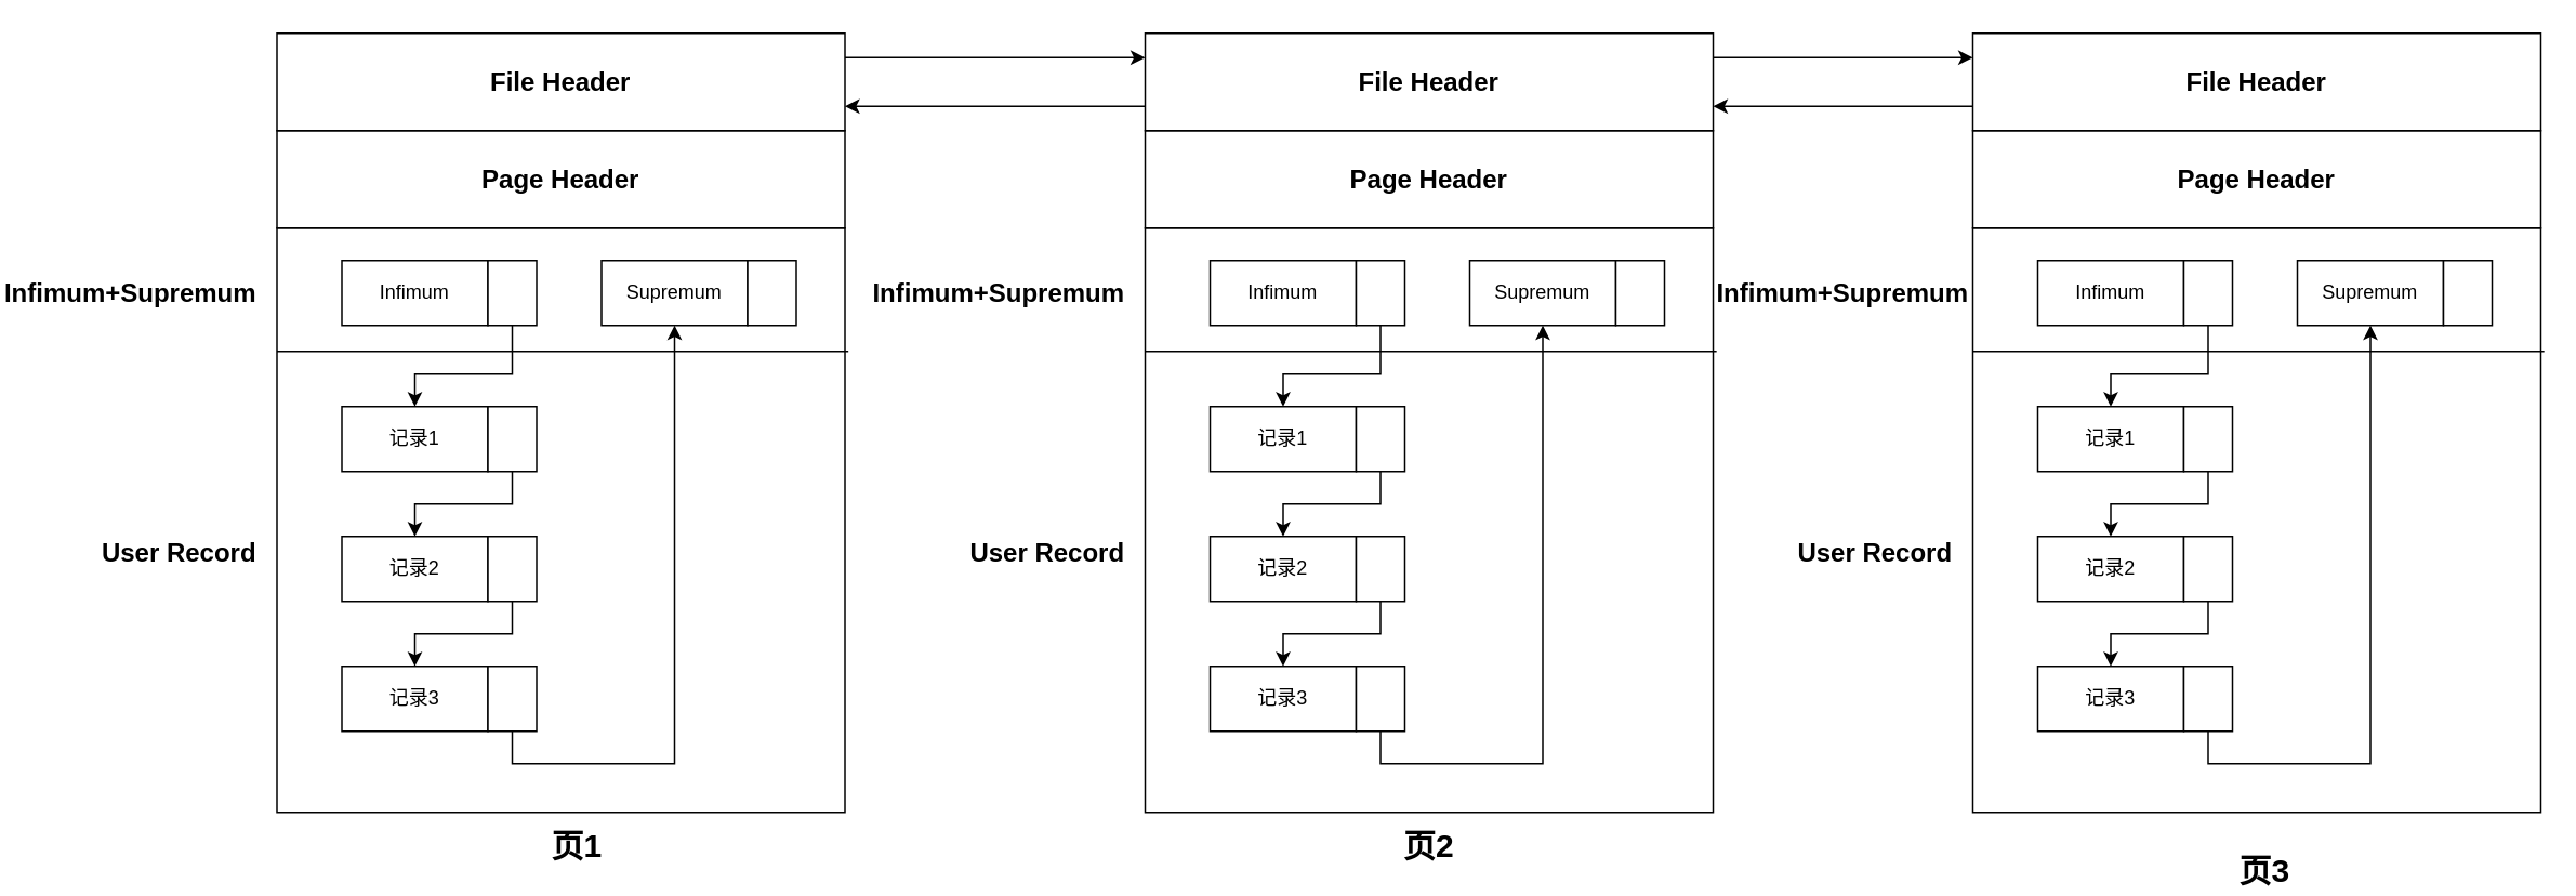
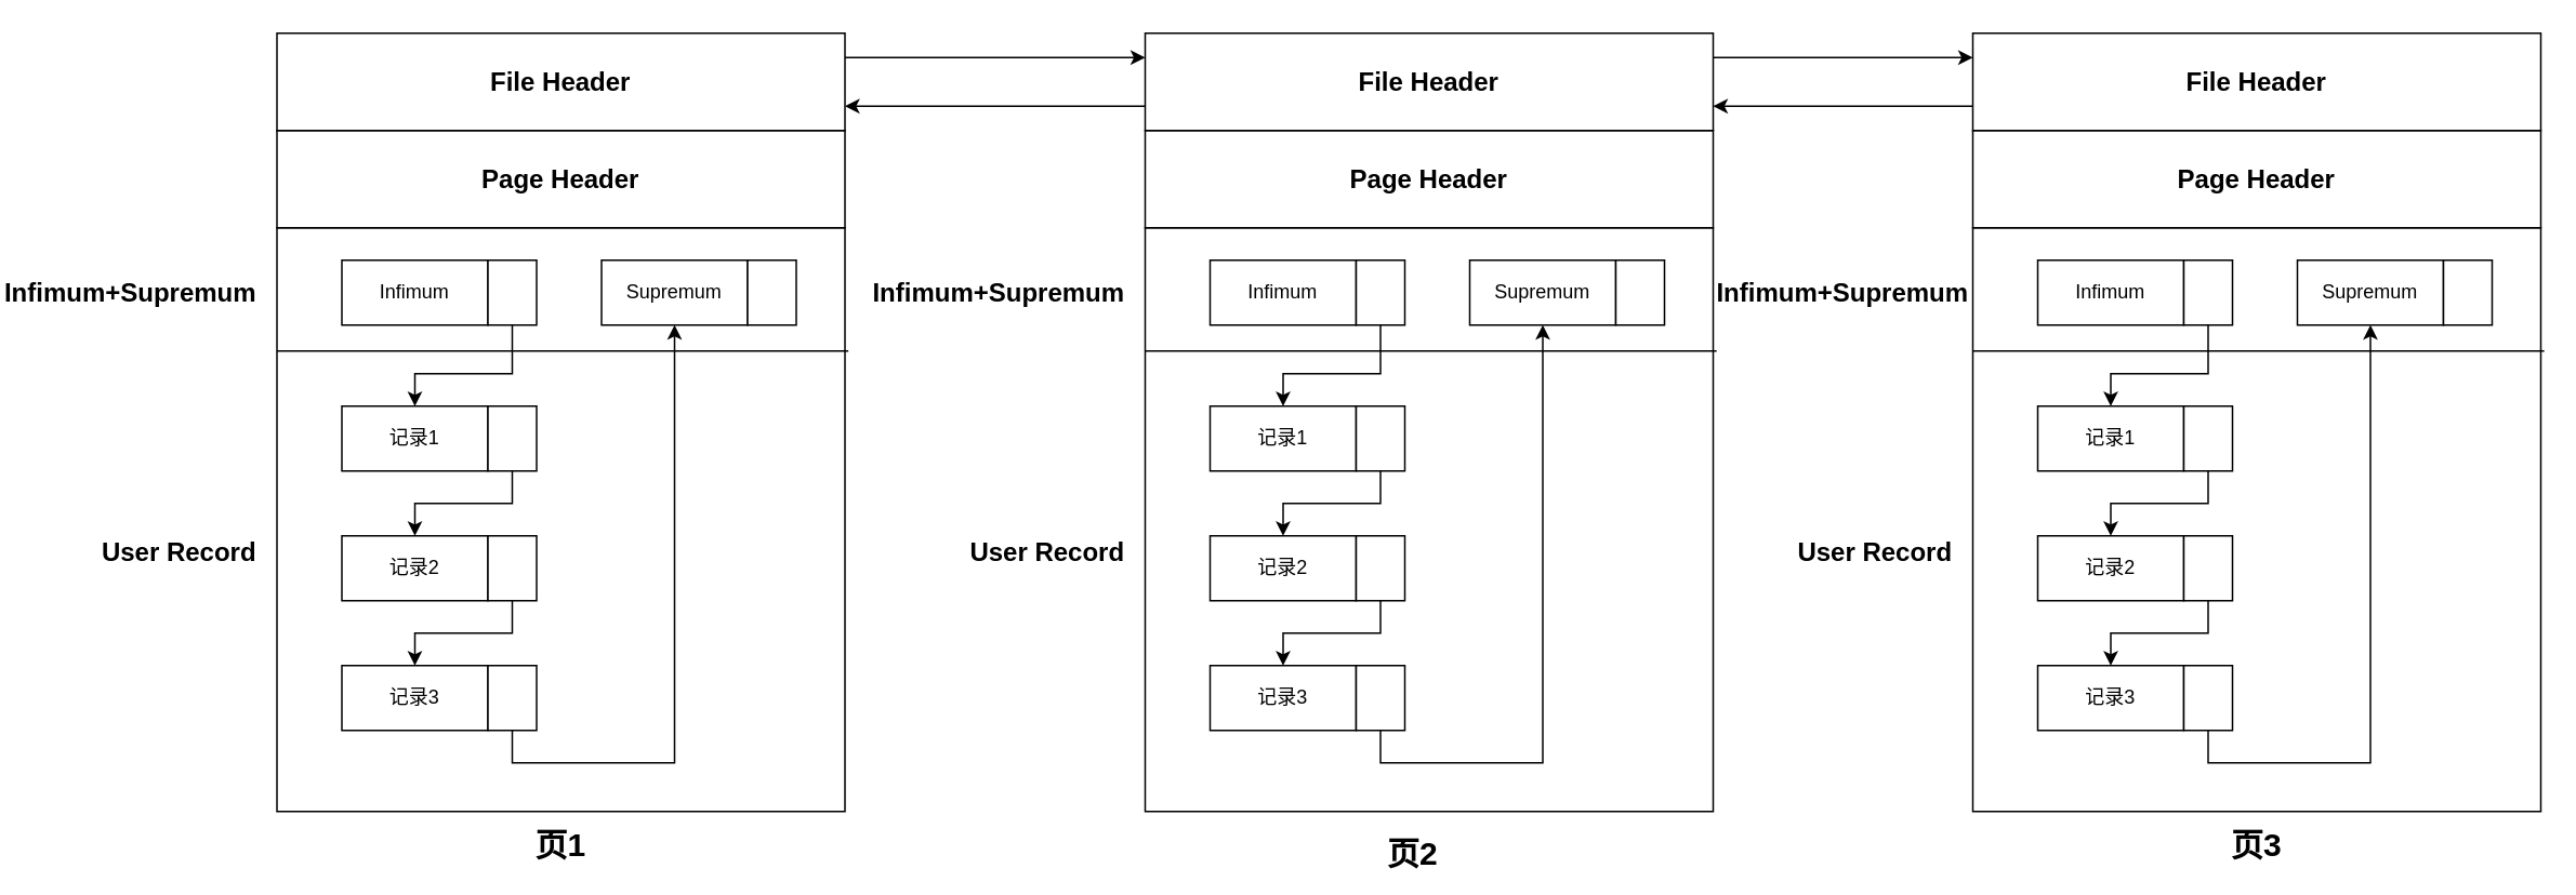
  <mxCell id="0" />
  <mxCell id="1" parent="0" />
  <mxCell id="2" value="" style="rounded=0;whiteSpace=wrap;html=1;" vertex="1" parent="1"><mxGeometry x="705" y="140" width="350" height="360" as="geometry" /></mxCell>
  <mxCell id="3" value="Infimum" style="rounded=0;whiteSpace=wrap;html=1;" vertex="1" parent="1"><mxGeometry x="745" y="160" width="90" height="40" as="geometry" /></mxCell>
  <mxCell id="4" value="Supremum" style="rounded=0;whiteSpace=wrap;html=1;" vertex="1" parent="1"><mxGeometry x="905" y="160" width="90" height="40" as="geometry" /></mxCell>
  <mxCell id="5" style="edgeStyle=orthogonalEdgeStyle;rounded=0;orthogonalLoop=1;jettySize=auto;html=1;exitX=0.5;exitY=1;exitDx=0;exitDy=0;" edge="1" parent="1" source="6" target="8"><mxGeometry relative="1" as="geometry"><Array as="points"><mxPoint x="850" y="230" /><mxPoint x="790" y="230" /></Array></mxGeometry></mxCell>
  <mxCell id="6" value="" style="rounded=0;whiteSpace=wrap;html=1;" vertex="1" parent="1"><mxGeometry x="835" y="160" width="30" height="40" as="geometry" /></mxCell>
  <mxCell id="7" value="" style="rounded=0;whiteSpace=wrap;html=1;" vertex="1" parent="1"><mxGeometry x="995" y="160" width="30" height="40" as="geometry" /></mxCell>
  <mxCell id="8" value="记录1" style="rounded=0;whiteSpace=wrap;html=1;" vertex="1" parent="1"><mxGeometry x="745" y="250" width="90" height="40" as="geometry" /></mxCell>
  <mxCell id="9" style="edgeStyle=orthogonalEdgeStyle;rounded=0;orthogonalLoop=1;jettySize=auto;html=1;exitX=0.5;exitY=1;exitDx=0;exitDy=0;entryX=0.5;entryY=0;entryDx=0;entryDy=0;" edge="1" parent="1" source="10" target="11"><mxGeometry relative="1" as="geometry"><Array as="points"><mxPoint x="850" y="310" /><mxPoint x="790" y="310" /></Array></mxGeometry></mxCell>
  <mxCell id="10" value="" style="rounded=0;whiteSpace=wrap;html=1;" vertex="1" parent="1"><mxGeometry x="835" y="250" width="30" height="40" as="geometry" /></mxCell>
  <mxCell id="11" value="记录2" style="rounded=0;whiteSpace=wrap;html=1;" vertex="1" parent="1"><mxGeometry x="745" y="330" width="90" height="40" as="geometry" /></mxCell>
  <mxCell id="12" style="edgeStyle=orthogonalEdgeStyle;rounded=0;orthogonalLoop=1;jettySize=auto;html=1;exitX=0.5;exitY=1;exitDx=0;exitDy=0;entryX=0.5;entryY=0;entryDx=0;entryDy=0;" edge="1" parent="1" source="13" target="14"><mxGeometry relative="1" as="geometry" /></mxCell>
  <mxCell id="13" value="" style="rounded=0;whiteSpace=wrap;html=1;" vertex="1" parent="1"><mxGeometry x="835" y="330" width="30" height="40" as="geometry" /></mxCell>
  <mxCell id="14" value="记录3" style="rounded=0;whiteSpace=wrap;html=1;" vertex="1" parent="1"><mxGeometry x="745" y="410" width="90" height="40" as="geometry" /></mxCell>
  <mxCell id="15" style="edgeStyle=orthogonalEdgeStyle;rounded=0;orthogonalLoop=1;jettySize=auto;html=1;exitX=0.5;exitY=1;exitDx=0;exitDy=0;entryX=0.5;entryY=1;entryDx=0;entryDy=0;" edge="1" parent="1" source="16" target="4"><mxGeometry relative="1" as="geometry" /></mxCell>
  <mxCell id="16" value="" style="rounded=0;whiteSpace=wrap;html=1;" vertex="1" parent="1"><mxGeometry x="835" y="410" width="30" height="40" as="geometry" /></mxCell>
- <mxCell id="17" value="&lt;b&gt;&lt;font style=&quot;font-size: 20px&quot;&gt;页2&lt;/font&gt;&lt;/b&gt;" style="text;html=1;strokeColor=none;fillColor=none;align=center;verticalAlign=middle;whiteSpace=wrap;rounded=0;" vertex="1" parent="1"><mxGeometry x="860" y="510" width="40" height="20" as="geometry" /></mxCell>
+ <mxCell id="17" value="&lt;b&gt;&lt;font style=&quot;font-size: 20px&quot;&gt;页2&lt;/font&gt;&lt;/b&gt;" style="text;html=1;strokeColor=none;fillColor=none;align=center;verticalAlign=middle;whiteSpace=wrap;rounded=0;" vertex="1" parent="1"><mxGeometry x="850" y="515" width="40" height="20" as="geometry" /></mxCell>
  <mxCell id="18" value="" style="endArrow=none;html=1;entryX=1.006;entryY=0.211;entryDx=0;entryDy=0;entryPerimeter=0;" edge="1" parent="1" target="2"><mxGeometry width="50" height="50" relative="1" as="geometry"><mxPoint x="705" y="216" as="sourcePoint" /><mxPoint x="765" y="210" as="targetPoint" /></mxGeometry></mxCell>
  <mxCell id="19" value="&lt;b&gt;&lt;font style=&quot;font-size: 16px&quot;&gt;User Record&lt;/font&gt;&lt;/b&gt;" style="text;html=1;strokeColor=none;fillColor=none;align=center;verticalAlign=middle;whiteSpace=wrap;rounded=0;" vertex="1" parent="1"><mxGeometry x="585" y="330" width="120" height="20" as="geometry" /></mxCell>
  <mxCell id="20" value="&lt;b&gt;&lt;font style=&quot;font-size: 16px&quot;&gt;Infimum+Supremum&lt;/font&gt;&lt;/b&gt;" style="text;html=1;strokeColor=none;fillColor=none;align=center;verticalAlign=middle;whiteSpace=wrap;rounded=0;" vertex="1" parent="1"><mxGeometry x="555" y="170" width="120" height="20" as="geometry" /></mxCell>
  <mxCell id="21" value="&lt;b&gt;&lt;font style=&quot;font-size: 16px&quot;&gt;Page Header&lt;/font&gt;&lt;/b&gt;" style="rounded=0;whiteSpace=wrap;html=1;" vertex="1" parent="1"><mxGeometry x="705" y="80" width="350" height="60" as="geometry" /></mxCell>
  <mxCell id="22" style="edgeStyle=orthogonalEdgeStyle;rounded=0;orthogonalLoop=1;jettySize=auto;html=1;exitX=0;exitY=0.75;exitDx=0;exitDy=0;entryX=1;entryY=0.75;entryDx=0;entryDy=0;" edge="1" parent="1" source="24" target="68"><mxGeometry relative="1" as="geometry" /></mxCell>
  <mxCell id="23" style="edgeStyle=orthogonalEdgeStyle;rounded=0;orthogonalLoop=1;jettySize=auto;html=1;exitX=1;exitY=0.25;exitDx=0;exitDy=0;entryX=0;entryY=0.25;entryDx=0;entryDy=0;" edge="1" parent="1" source="24" target="46"><mxGeometry relative="1" as="geometry" /></mxCell>
  <mxCell id="24" value="&lt;b&gt;&lt;font style=&quot;font-size: 16px&quot;&gt;File Header&lt;/font&gt;&lt;/b&gt;" style="rounded=0;whiteSpace=wrap;html=1;" vertex="1" parent="1"><mxGeometry x="705" y="20" width="350" height="60" as="geometry" /></mxCell>
  <mxCell id="25" value="" style="rounded=0;whiteSpace=wrap;html=1;" vertex="1" parent="1"><mxGeometry x="1215" y="140" width="350" height="360" as="geometry" /></mxCell>
  <mxCell id="26" value="Infimum" style="rounded=0;whiteSpace=wrap;html=1;" vertex="1" parent="1"><mxGeometry x="1255" y="160" width="90" height="40" as="geometry" /></mxCell>
  <mxCell id="27" value="Supremum" style="rounded=0;whiteSpace=wrap;html=1;" vertex="1" parent="1"><mxGeometry x="1415" y="160" width="90" height="40" as="geometry" /></mxCell>
  <mxCell id="28" style="edgeStyle=orthogonalEdgeStyle;rounded=0;orthogonalLoop=1;jettySize=auto;html=1;exitX=0.5;exitY=1;exitDx=0;exitDy=0;" edge="1" parent="1" source="29" target="31"><mxGeometry relative="1" as="geometry"><Array as="points"><mxPoint x="1360" y="230" /><mxPoint x="1300" y="230" /></Array></mxGeometry></mxCell>
  <mxCell id="29" value="" style="rounded=0;whiteSpace=wrap;html=1;" vertex="1" parent="1"><mxGeometry x="1345" y="160" width="30" height="40" as="geometry" /></mxCell>
  <mxCell id="30" value="" style="rounded=0;whiteSpace=wrap;html=1;" vertex="1" parent="1"><mxGeometry x="1505" y="160" width="30" height="40" as="geometry" /></mxCell>
  <mxCell id="31" value="记录1" style="rounded=0;whiteSpace=wrap;html=1;" vertex="1" parent="1"><mxGeometry x="1255" y="250" width="90" height="40" as="geometry" /></mxCell>
  <mxCell id="32" style="edgeStyle=orthogonalEdgeStyle;rounded=0;orthogonalLoop=1;jettySize=auto;html=1;exitX=0.5;exitY=1;exitDx=0;exitDy=0;entryX=0.5;entryY=0;entryDx=0;entryDy=0;" edge="1" parent="1" source="33" target="34"><mxGeometry relative="1" as="geometry"><Array as="points"><mxPoint x="1360" y="310" /><mxPoint x="1300" y="310" /></Array></mxGeometry></mxCell>
  <mxCell id="33" value="" style="rounded=0;whiteSpace=wrap;html=1;" vertex="1" parent="1"><mxGeometry x="1345" y="250" width="30" height="40" as="geometry" /></mxCell>
  <mxCell id="34" value="记录2" style="rounded=0;whiteSpace=wrap;html=1;" vertex="1" parent="1"><mxGeometry x="1255" y="330" width="90" height="40" as="geometry" /></mxCell>
  <mxCell id="35" style="edgeStyle=orthogonalEdgeStyle;rounded=0;orthogonalLoop=1;jettySize=auto;html=1;exitX=0.5;exitY=1;exitDx=0;exitDy=0;entryX=0.5;entryY=0;entryDx=0;entryDy=0;" edge="1" parent="1" source="36" target="37"><mxGeometry relative="1" as="geometry" /></mxCell>
  <mxCell id="36" value="" style="rounded=0;whiteSpace=wrap;html=1;" vertex="1" parent="1"><mxGeometry x="1345" y="330" width="30" height="40" as="geometry" /></mxCell>
  <mxCell id="37" value="记录3" style="rounded=0;whiteSpace=wrap;html=1;" vertex="1" parent="1"><mxGeometry x="1255" y="410" width="90" height="40" as="geometry" /></mxCell>
  <mxCell id="38" style="edgeStyle=orthogonalEdgeStyle;rounded=0;orthogonalLoop=1;jettySize=auto;html=1;exitX=0.5;exitY=1;exitDx=0;exitDy=0;entryX=0.5;entryY=1;entryDx=0;entryDy=0;" edge="1" parent="1" source="39" target="27"><mxGeometry relative="1" as="geometry" /></mxCell>
  <mxCell id="39" value="" style="rounded=0;whiteSpace=wrap;html=1;" vertex="1" parent="1"><mxGeometry x="1345" y="410" width="30" height="40" as="geometry" /></mxCell>
- <mxCell id="40" value="&lt;b&gt;&lt;font style=&quot;font-size: 20px&quot;&gt;页3&lt;/font&gt;&lt;/b&gt;" style="text;html=1;strokeColor=none;fillColor=none;align=center;verticalAlign=middle;whiteSpace=wrap;rounded=0;" vertex="1" parent="1"><mxGeometry x="1375" y="525" width="40" height="20" as="geometry" /></mxCell>
+ <mxCell id="40" value="&lt;b&gt;&lt;font style=&quot;font-size: 20px&quot;&gt;页3&lt;/font&gt;&lt;/b&gt;" style="text;html=1;strokeColor=none;fillColor=none;align=center;verticalAlign=middle;whiteSpace=wrap;rounded=0;" vertex="1" parent="1"><mxGeometry x="1370" y="510" width="40" height="20" as="geometry" /></mxCell>
  <mxCell id="41" value="" style="endArrow=none;html=1;entryX=1.006;entryY=0.211;entryDx=0;entryDy=0;entryPerimeter=0;" edge="1" parent="1" target="25"><mxGeometry width="50" height="50" relative="1" as="geometry"><mxPoint x="1215" y="216" as="sourcePoint" /><mxPoint x="1275" y="210" as="targetPoint" /></mxGeometry></mxCell>
  <mxCell id="42" value="&lt;b&gt;&lt;font style=&quot;font-size: 16px&quot;&gt;User Record&lt;/font&gt;&lt;/b&gt;" style="text;html=1;strokeColor=none;fillColor=none;align=center;verticalAlign=middle;whiteSpace=wrap;rounded=0;" vertex="1" parent="1"><mxGeometry x="1095" y="330" width="120" height="20" as="geometry" /></mxCell>
  <mxCell id="43" value="&lt;b&gt;&lt;font style=&quot;font-size: 16px&quot;&gt;Infimum+Supremum&lt;/font&gt;&lt;/b&gt;" style="text;html=1;strokeColor=none;fillColor=none;align=center;verticalAlign=middle;whiteSpace=wrap;rounded=0;" vertex="1" parent="1"><mxGeometry x="1075" y="170" width="120" height="20" as="geometry" /></mxCell>
  <mxCell id="44" value="&lt;b&gt;&lt;font style=&quot;font-size: 16px&quot;&gt;Page Header&lt;/font&gt;&lt;/b&gt;" style="rounded=0;whiteSpace=wrap;html=1;" vertex="1" parent="1"><mxGeometry x="1215" y="80" width="350" height="60" as="geometry" /></mxCell>
  <mxCell id="45" style="edgeStyle=orthogonalEdgeStyle;rounded=0;orthogonalLoop=1;jettySize=auto;html=1;exitX=0;exitY=0.75;exitDx=0;exitDy=0;entryX=1;entryY=0.75;entryDx=0;entryDy=0;" edge="1" parent="1" source="46" target="24"><mxGeometry relative="1" as="geometry" /></mxCell>
  <mxCell id="46" value="&lt;b&gt;&lt;font style=&quot;font-size: 16px&quot;&gt;File Header&lt;/font&gt;&lt;/b&gt;" style="rounded=0;whiteSpace=wrap;html=1;" vertex="1" parent="1"><mxGeometry x="1215" y="20" width="350" height="60" as="geometry" /></mxCell>
  <mxCell id="47" value="" style="rounded=0;whiteSpace=wrap;html=1;" vertex="1" parent="1"><mxGeometry x="170" y="140" width="350" height="360" as="geometry" /></mxCell>
  <mxCell id="48" value="Infimum" style="rounded=0;whiteSpace=wrap;html=1;" vertex="1" parent="1"><mxGeometry x="210" y="160" width="90" height="40" as="geometry" /></mxCell>
  <mxCell id="49" value="Supremum" style="rounded=0;whiteSpace=wrap;html=1;" vertex="1" parent="1"><mxGeometry x="370" y="160" width="90" height="40" as="geometry" /></mxCell>
  <mxCell id="50" style="edgeStyle=orthogonalEdgeStyle;rounded=0;orthogonalLoop=1;jettySize=auto;html=1;exitX=0.5;exitY=1;exitDx=0;exitDy=0;" edge="1" parent="1" source="51" target="53"><mxGeometry relative="1" as="geometry"><Array as="points"><mxPoint x="315" y="230" /><mxPoint x="255" y="230" /></Array></mxGeometry></mxCell>
  <mxCell id="51" value="" style="rounded=0;whiteSpace=wrap;html=1;" vertex="1" parent="1"><mxGeometry x="300" y="160" width="30" height="40" as="geometry" /></mxCell>
  <mxCell id="52" value="" style="rounded=0;whiteSpace=wrap;html=1;" vertex="1" parent="1"><mxGeometry x="460" y="160" width="30" height="40" as="geometry" /></mxCell>
  <mxCell id="53" value="记录1" style="rounded=0;whiteSpace=wrap;html=1;" vertex="1" parent="1"><mxGeometry x="210" y="250" width="90" height="40" as="geometry" /></mxCell>
  <mxCell id="54" style="edgeStyle=orthogonalEdgeStyle;rounded=0;orthogonalLoop=1;jettySize=auto;html=1;exitX=0.5;exitY=1;exitDx=0;exitDy=0;entryX=0.5;entryY=0;entryDx=0;entryDy=0;" edge="1" parent="1" source="55" target="56"><mxGeometry relative="1" as="geometry"><Array as="points"><mxPoint x="315" y="310" /><mxPoint x="255" y="310" /></Array></mxGeometry></mxCell>
  <mxCell id="55" value="" style="rounded=0;whiteSpace=wrap;html=1;" vertex="1" parent="1"><mxGeometry x="300" y="250" width="30" height="40" as="geometry" /></mxCell>
  <mxCell id="56" value="记录2" style="rounded=0;whiteSpace=wrap;html=1;" vertex="1" parent="1"><mxGeometry x="210" y="330" width="90" height="40" as="geometry" /></mxCell>
  <mxCell id="57" style="edgeStyle=orthogonalEdgeStyle;rounded=0;orthogonalLoop=1;jettySize=auto;html=1;exitX=0.5;exitY=1;exitDx=0;exitDy=0;entryX=0.5;entryY=0;entryDx=0;entryDy=0;" edge="1" parent="1" source="58" target="59"><mxGeometry relative="1" as="geometry" /></mxCell>
  <mxCell id="58" value="" style="rounded=0;whiteSpace=wrap;html=1;" vertex="1" parent="1"><mxGeometry x="300" y="330" width="30" height="40" as="geometry" /></mxCell>
  <mxCell id="59" value="记录3" style="rounded=0;whiteSpace=wrap;html=1;" vertex="1" parent="1"><mxGeometry x="210" y="410" width="90" height="40" as="geometry" /></mxCell>
  <mxCell id="60" style="edgeStyle=orthogonalEdgeStyle;rounded=0;orthogonalLoop=1;jettySize=auto;html=1;exitX=0.5;exitY=1;exitDx=0;exitDy=0;entryX=0.5;entryY=1;entryDx=0;entryDy=0;" edge="1" parent="1" source="61" target="49"><mxGeometry relative="1" as="geometry" /></mxCell>
  <mxCell id="61" value="" style="rounded=0;whiteSpace=wrap;html=1;" vertex="1" parent="1"><mxGeometry x="300" y="410" width="30" height="40" as="geometry" /></mxCell>
- <mxCell id="62" value="&lt;b&gt;&lt;font style=&quot;font-size: 20px&quot;&gt;页1&lt;/font&gt;&lt;/b&gt;" style="text;html=1;strokeColor=none;fillColor=none;align=center;verticalAlign=middle;whiteSpace=wrap;rounded=0;" vertex="1" parent="1"><mxGeometry x="335" y="510" width="40" height="20" as="geometry" /></mxCell>
+ <mxCell id="62" value="&lt;b&gt;&lt;font style=&quot;font-size: 20px&quot;&gt;页1&lt;/font&gt;&lt;/b&gt;" style="text;html=1;strokeColor=none;fillColor=none;align=center;verticalAlign=middle;whiteSpace=wrap;rounded=0;" vertex="1" parent="1"><mxGeometry x="325" y="510" width="40" height="20" as="geometry" /></mxCell>
  <mxCell id="63" value="" style="endArrow=none;html=1;entryX=1.006;entryY=0.211;entryDx=0;entryDy=0;entryPerimeter=0;" edge="1" parent="1" target="47"><mxGeometry width="50" height="50" relative="1" as="geometry"><mxPoint x="170" y="216" as="sourcePoint" /><mxPoint x="230" y="210" as="targetPoint" /></mxGeometry></mxCell>
  <mxCell id="64" value="&lt;b&gt;&lt;font style=&quot;font-size: 16px&quot;&gt;User Record&lt;/font&gt;&lt;/b&gt;" style="text;html=1;strokeColor=none;fillColor=none;align=center;verticalAlign=middle;whiteSpace=wrap;rounded=0;" vertex="1" parent="1"><mxGeometry x="50" y="330" width="120" height="20" as="geometry" /></mxCell>
  <mxCell id="65" value="&lt;b&gt;&lt;font style=&quot;font-size: 16px&quot;&gt;Infimum+Supremum&lt;/font&gt;&lt;/b&gt;" style="text;html=1;strokeColor=none;fillColor=none;align=center;verticalAlign=middle;whiteSpace=wrap;rounded=0;" vertex="1" parent="1"><mxGeometry x="20" y="170" width="120" height="20" as="geometry" /></mxCell>
  <mxCell id="66" value="&lt;b&gt;&lt;font style=&quot;font-size: 16px&quot;&gt;Page Header&lt;/font&gt;&lt;/b&gt;" style="rounded=0;whiteSpace=wrap;html=1;" vertex="1" parent="1"><mxGeometry x="170" y="80" width="350" height="60" as="geometry" /></mxCell>
  <mxCell id="67" style="edgeStyle=orthogonalEdgeStyle;rounded=0;orthogonalLoop=1;jettySize=auto;html=1;exitX=1;exitY=0.25;exitDx=0;exitDy=0;entryX=0;entryY=0.25;entryDx=0;entryDy=0;" edge="1" parent="1" source="68" target="24"><mxGeometry relative="1" as="geometry" /></mxCell>
  <mxCell id="68" value="&lt;b&gt;&lt;font style=&quot;font-size: 16px&quot;&gt;File Header&lt;/font&gt;&lt;/b&gt;" style="rounded=0;whiteSpace=wrap;html=1;" vertex="1" parent="1"><mxGeometry x="170" y="20" width="350" height="60" as="geometry" /></mxCell>
